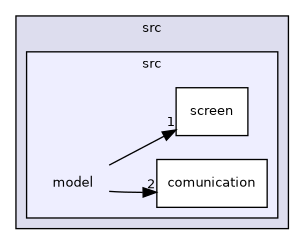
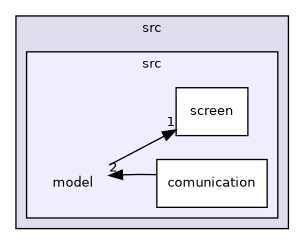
  digraph {
    compound=true
    rankdir=LR
    node [fontname=Helvetica fontsize=10 shape=box color=black fillcolor=white style=filled]
    edge [labeldistance=1.5 labelfontname=Helvetica labelfontsize=10]
    n1 [label=model shape=plaintext color="" fillcolor="" style=""]
    n2 [label=comunication]
    n3 [label=screen]
    subgraph cluster_1 {
      bgcolor="#ddddee"
      fontname=Helvetica
      fontsize=10
      label=src
      pencolor=black
      subgraph cluster_2 {
        bgcolor="#eeeeff"
        fontname=Helvetica
        fontsize=10
        label=src
        pencolor=black
        n1
        n2
        n3
      }
    }
-   n1 -> n2 [headlabel=2]
+   n2 -> n1 [headlabel=2]
    n1 -> n3 [headlabel=1]
  }
